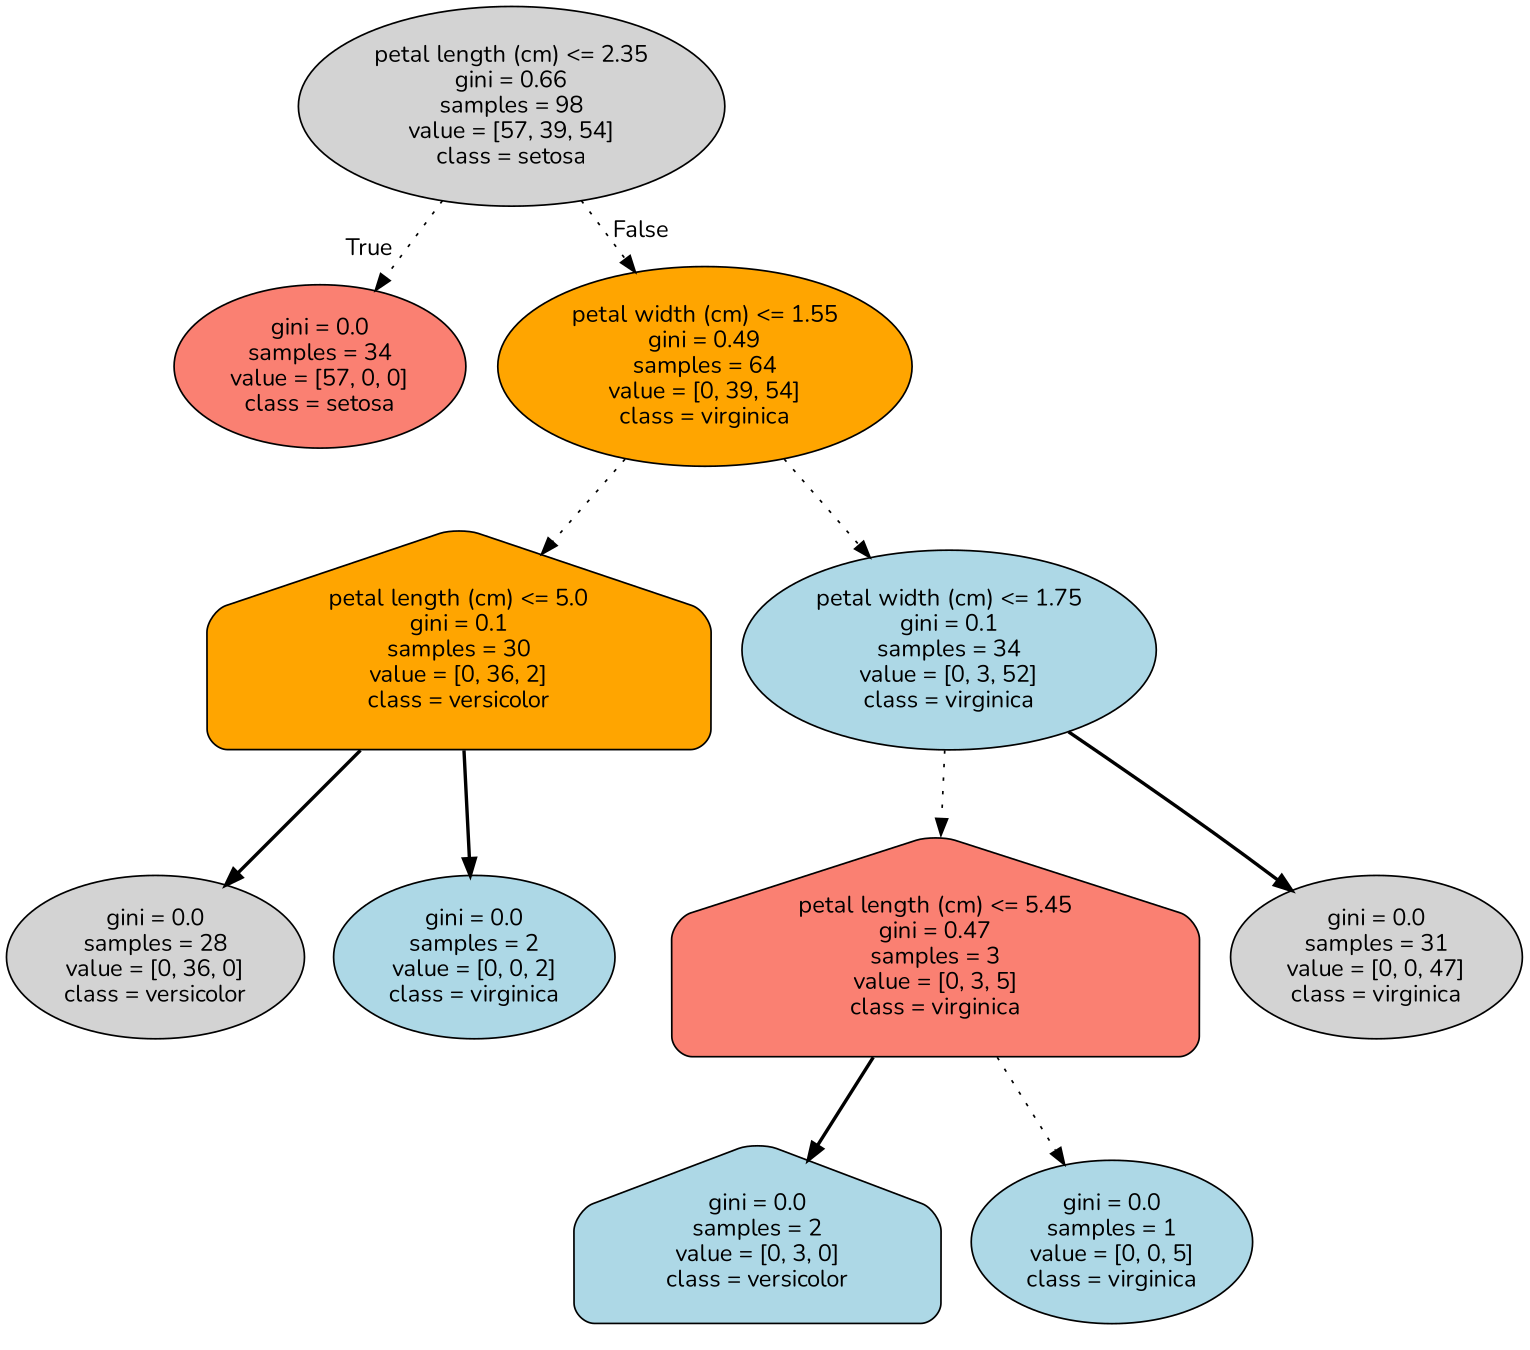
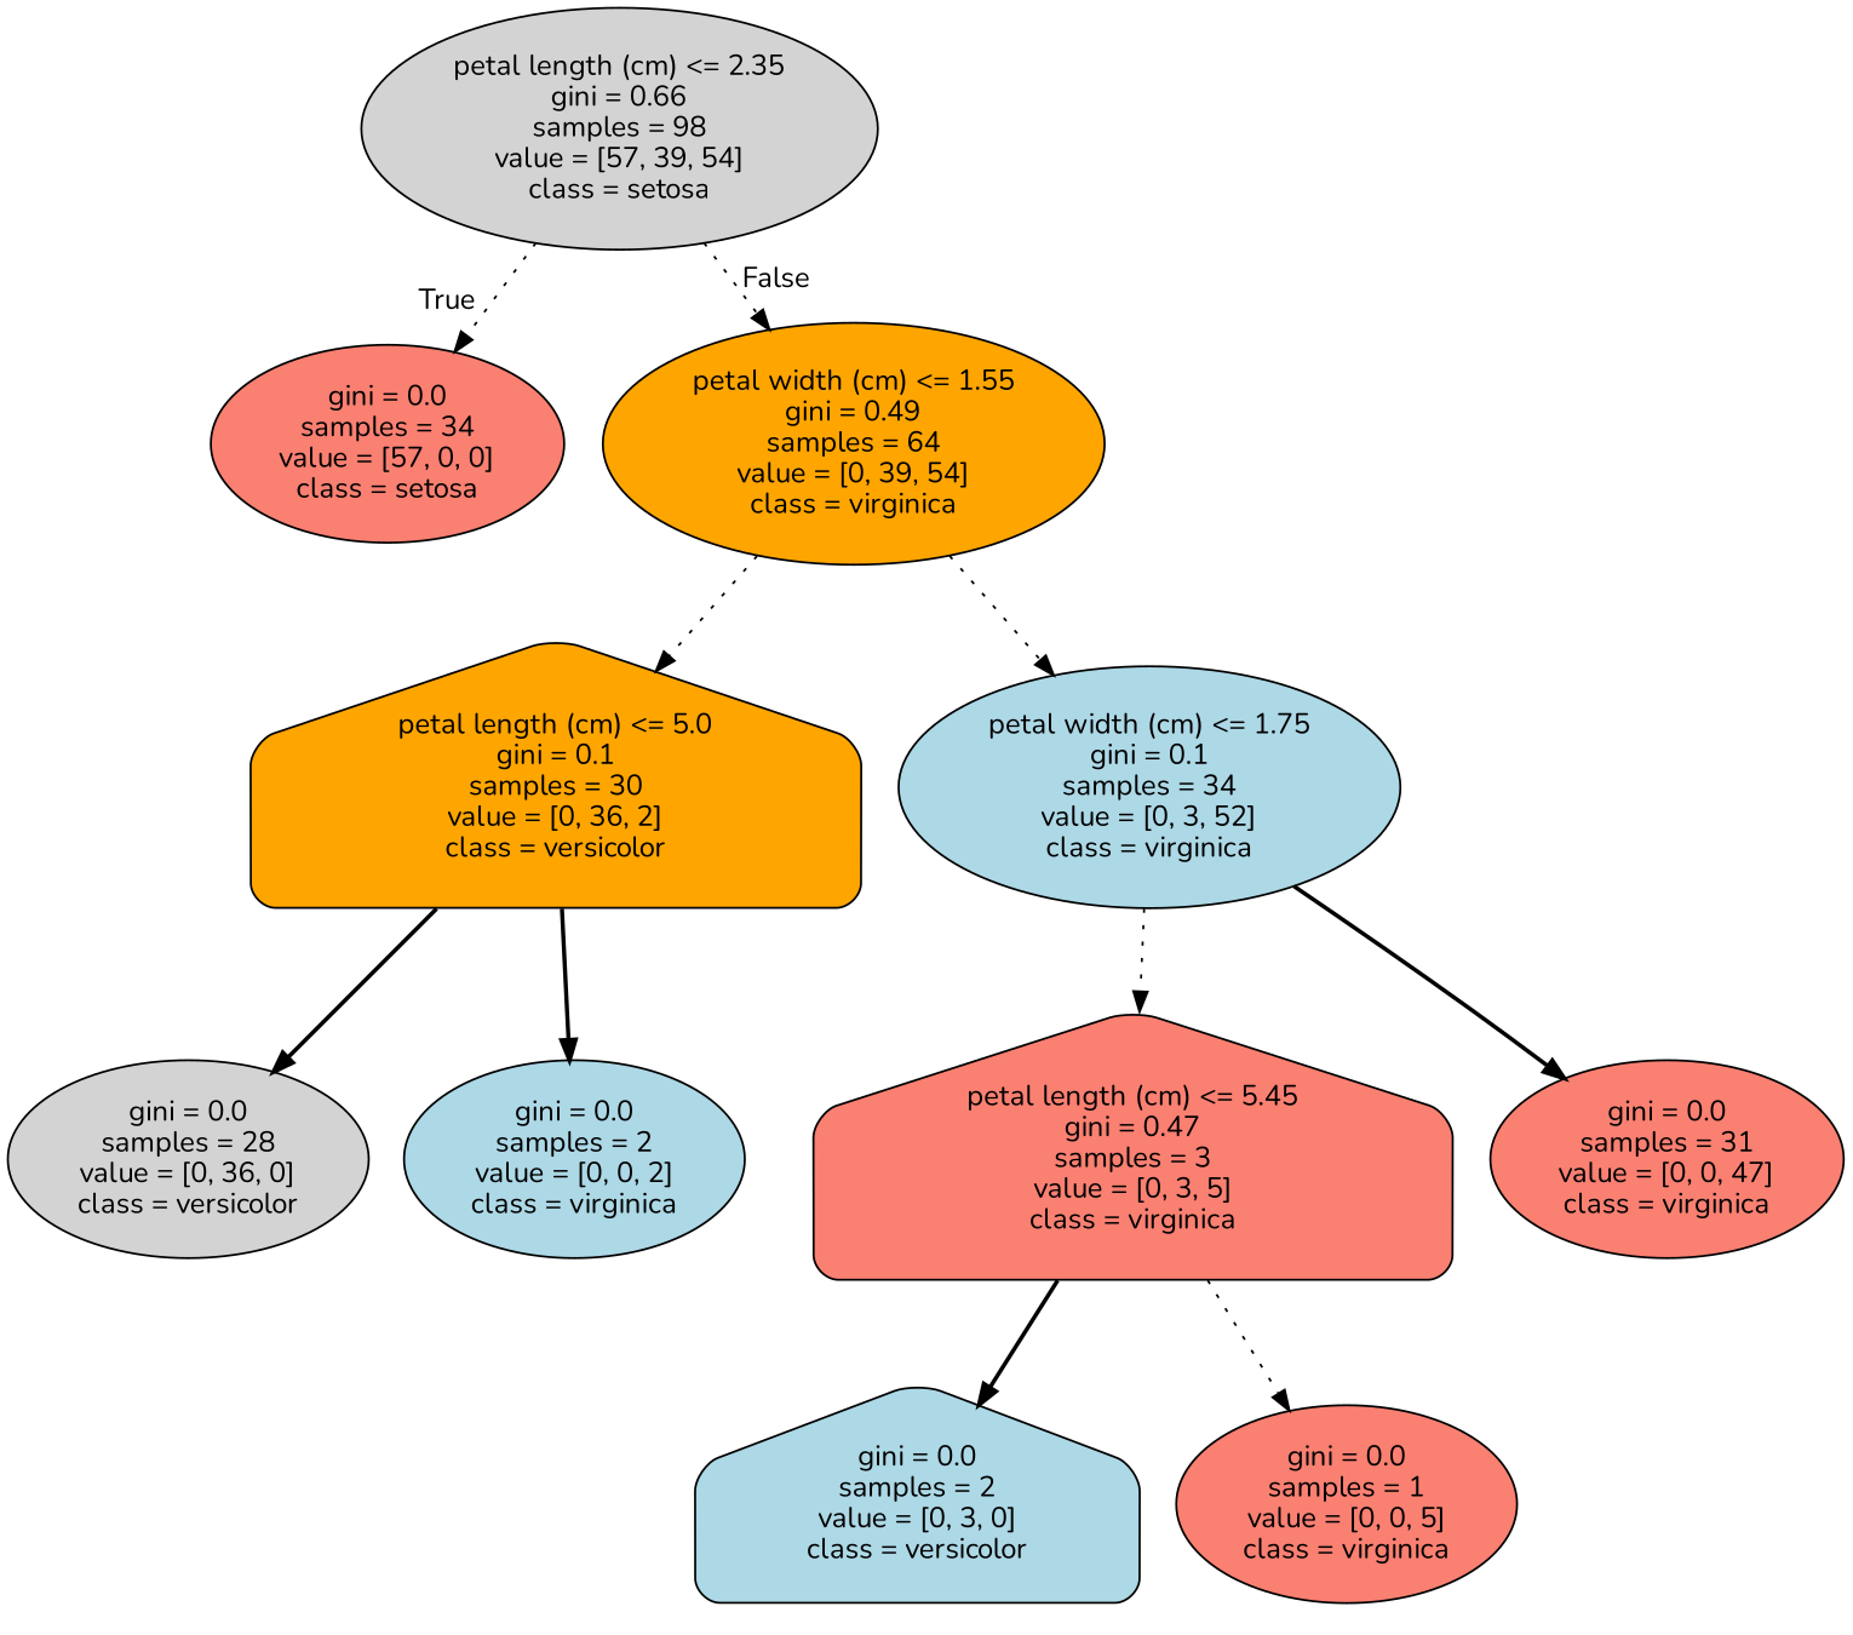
  digraph {
    fontname=Nunito
    node [color=black fillcolor=lightblue fontname=Nunito shape=ellipse style="filled, rounded"]
    edge [fontname=Nunito style=dotted]
    n1 [fillcolor=lightgrey label="petal length (cm) <= 2.35\ngini = 0.66\nsamples = 98\nvalue = [57, 39, 54]\nclass = setosa"]
    n2 [fillcolor=salmon label="gini = 0.0\nsamples = 34\nvalue = [57, 0, 0]\nclass = setosa"]
    n3 [fillcolor=orange label="petal width (cm) <= 1.55\ngini = 0.49\nsamples = 64\nvalue = [0, 39, 54]\nclass = virginica"]
    n4 [fillcolor=orange label="petal length (cm) <= 5.0\ngini = 0.1\nsamples = 30\nvalue = [0, 36, 2]\nclass = versicolor" shape=house]
    n5 [label="petal width (cm) <= 1.75\ngini = 0.1\nsamples = 34\nvalue = [0, 3, 52]\nclass = virginica"]
    n6 [fillcolor=lightgrey label="gini = 0.0\nsamples = 28\nvalue = [0, 36, 0]\nclass = versicolor"]
    n7 [label="gini = 0.0\nsamples = 2\nvalue = [0, 0, 2]\nclass = virginica"]
    n8 [fillcolor=salmon label="petal length (cm) <= 5.45\ngini = 0.47\nsamples = 3\nvalue = [0, 3, 5]\nclass = virginica" shape=house]
-   n9 [fillcolor=lightgrey label="gini = 0.0\nsamples = 31\nvalue = [0, 0, 47]\nclass = virginica"]
+   n9 [fillcolor=salmon label="gini = 0.0\nsamples = 31\nvalue = [0, 0, 47]\nclass = virginica"]
    n10 [label="gini = 0.0\nsamples = 2\nvalue = [0, 3, 0]\nclass = versicolor" shape=house]
-   n11 [label="gini = 0.0\nsamples = 1\nvalue = [0, 0, 5]\nclass = virginica"]
+   n11 [fillcolor=salmon label="gini = 0.0\nsamples = 1\nvalue = [0, 0, 5]\nclass = virginica"]
    n1 -> n2 [headlabel=True labelangle=45 labeldistance=2.5]
    n1 -> n3 [headlabel=False labelangle=-45 labeldistance=2.5]
    n3 -> n4
    n3 -> n5
    n4 -> n6 [style=bold]
    n4 -> n7 [style=bold]
    n5 -> n8
    n5 -> n9 [style=bold]
    n8 -> n10 [style=bold]
    n8 -> n11
  }
